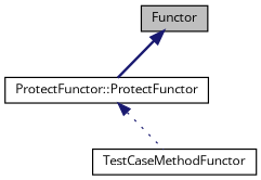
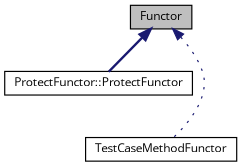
  digraph {
    fontname="Open Sans"
    node [color=black fillcolor=white fontname="Open Sans" fontsize=10 shape=record style=filled]
    edge [color=midnightblue dir=back fontname="Open Sans" fontsize=10 labelfontname=Helvetica labelfontsize=10]
    n1 [fillcolor=grey75 fontcolor=black height=0.2 label=Functor width=0.4]
    n2 [height=0.2 label="ProtectFunctor::ProtectFunctor" width=0.4]
    n3 [height=0.2 label=TestCaseMethodFunctor width=0.4]
    n1 -> n2 [style=bold]
-   n2 -> n3 [style=dotted]
+   n1 -> n3 [style=dotted]
  }
